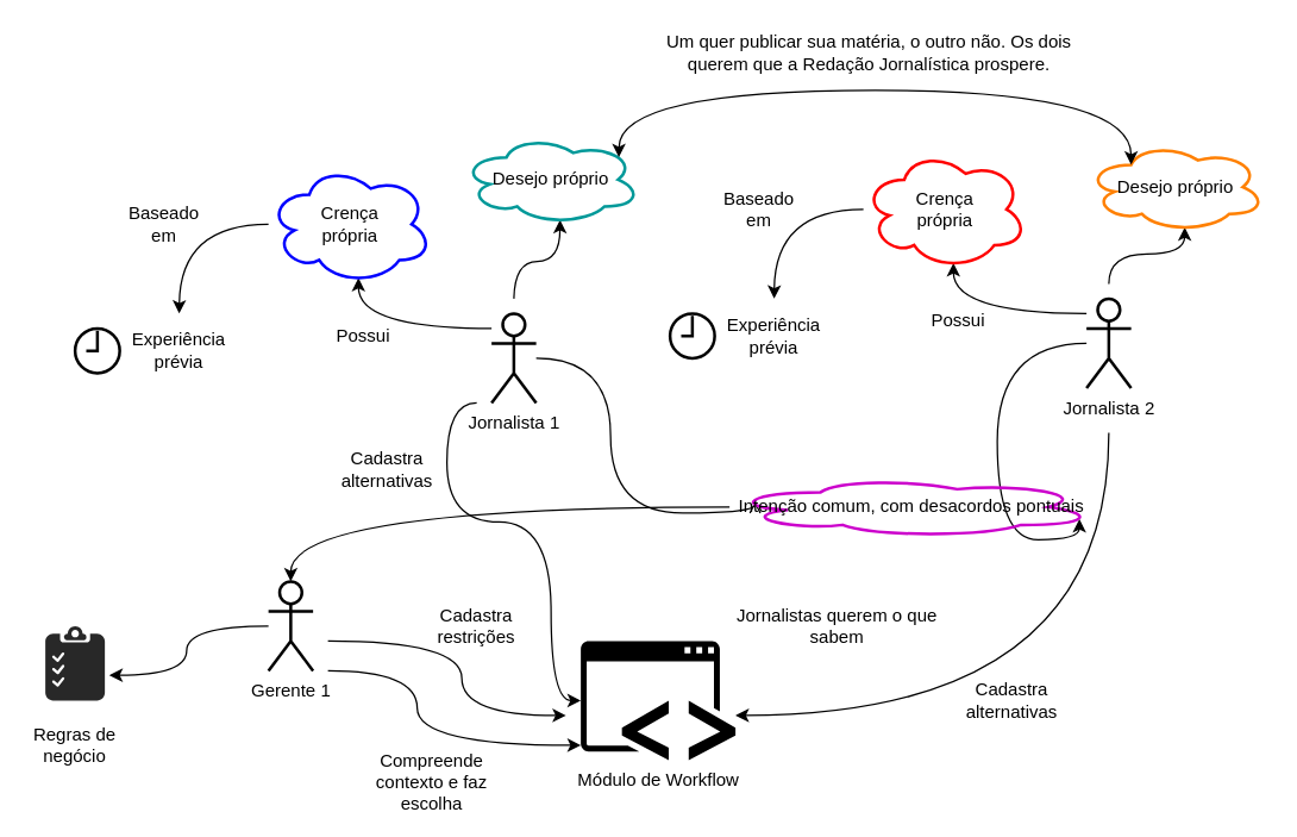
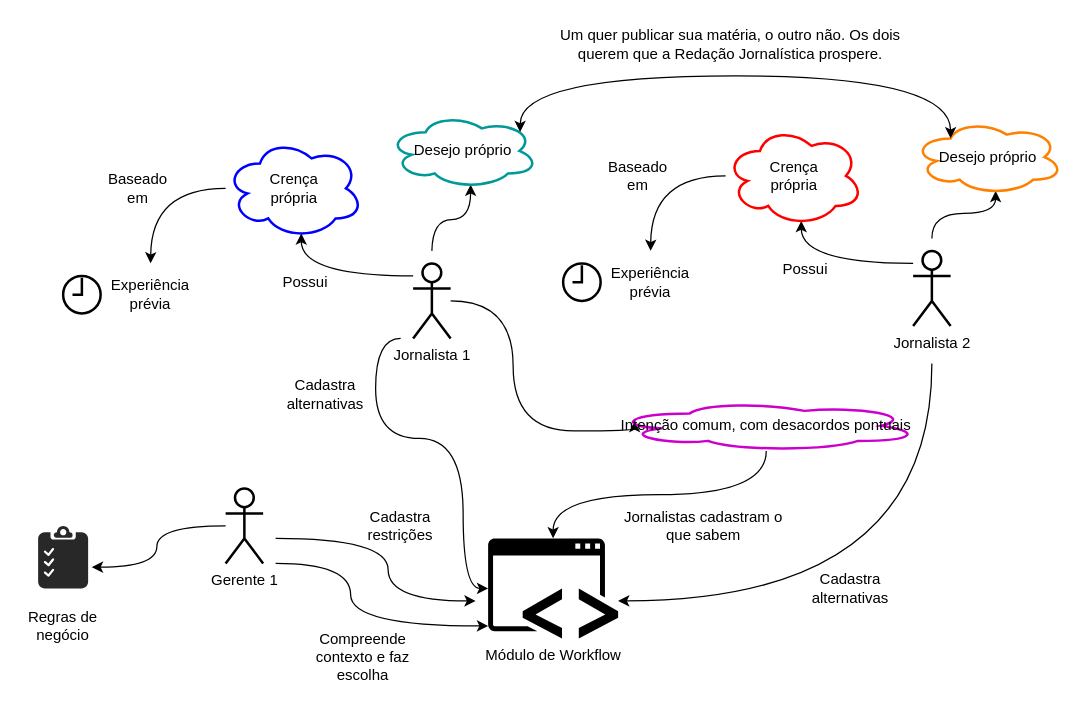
  <mxCell id="0" />
  <mxCell id="1" parent="0" />
  <mxCell id="2" value="Módulo de Workflow" style="sketch=0;pointerEvents=1;shadow=0;dashed=0;html=1;strokeColor=none;fillColor=#000000;labelPosition=center;verticalLabelPosition=bottom;verticalAlign=top;outlineConnect=0;align=center;shape=mxgraph.office.concepts.application_hybrid;" vertex="1" parent="1"><mxGeometry x="390" y="430" width="104" height="80" as="geometry" /></mxCell>
  <mxCell id="3" style="edgeStyle=orthogonalEdgeStyle;curved=1;rounded=0;orthogonalLoop=1;jettySize=auto;html=1;entryX=1.075;entryY=0.66;entryDx=0;entryDy=0;entryPerimeter=0;" edge="1" parent="1" source="5" target="8"><mxGeometry relative="1" as="geometry" /></mxCell>
  <mxCell id="4" style="edgeStyle=orthogonalEdgeStyle;curved=1;rounded=0;orthogonalLoop=1;jettySize=auto;html=1;" edge="1" parent="1" target="2"><mxGeometry relative="1" as="geometry"><mxPoint x="220" y="450" as="sourcePoint" /><Array as="points"><mxPoint x="280" y="450" /><mxPoint x="280" y="500" /></Array></mxGeometry></mxCell>
  <mxCell id="5" value="Gerente 1" style="shape=umlActor;verticalLabelPosition=bottom;verticalAlign=top;html=1;outlineConnect=0;strokeWidth=2;" vertex="1" parent="1"><mxGeometry x="180" y="390" width="30" height="60" as="geometry" /></mxCell>
  <mxCell id="6" value="" style="endArrow=classic;html=1;rounded=0;edgeStyle=orthogonalEdgeStyle;curved=1;" edge="1" parent="1"><mxGeometry width="50" height="50" relative="1" as="geometry"><mxPoint x="220" y="430" as="sourcePoint" /><mxPoint x="380" y="480" as="targetPoint" /><Array as="points"><mxPoint x="310" y="430" /><mxPoint x="310" y="480" /></Array></mxGeometry></mxCell>
  <mxCell id="7" value="Cadastra restrições" style="text;html=1;strokeColor=none;fillColor=none;align=center;verticalAlign=middle;whiteSpace=wrap;rounded=0;" vertex="1" parent="1"><mxGeometry x="290" y="405" width="60" height="30" as="geometry" /></mxCell>
  <mxCell id="8" value="" style="verticalLabelPosition=bottom;sketch=0;html=1;fillColor=#282828;strokeColor=none;verticalAlign=top;pointerEvents=1;align=center;shape=mxgraph.cisco_safe.business_icons.icon9;" vertex="1" parent="1"><mxGeometry x="30" y="420" width="40" height="50" as="geometry" /></mxCell>
  <mxCell id="9" value="Regras de negócio" style="text;html=1;strokeColor=none;fillColor=none;align=center;verticalAlign=middle;whiteSpace=wrap;rounded=0;" vertex="1" parent="1"><mxGeometry x="20" y="485" width="60" height="30" as="geometry" /></mxCell>
  <mxCell id="10" style="edgeStyle=orthogonalEdgeStyle;curved=1;rounded=0;orthogonalLoop=1;jettySize=auto;html=1;entryX=0.55;entryY=0.95;entryDx=0;entryDy=0;entryPerimeter=0;" edge="1" parent="1" source="14" target="16"><mxGeometry relative="1" as="geometry"><Array as="points"><mxPoint x="241" y="220" /></Array></mxGeometry></mxCell>
- <mxCell id="11" style="edgeStyle=orthogonalEdgeStyle;curved=1;rounded=0;orthogonalLoop=1;jettySize=auto;html=1;entryX=0.07;entryY=0.4;entryDx=0;entryDy=0;entryPerimeter=0;endArrow=open;" edge="1" parent="1" source="14" target="33"><mxGeometry relative="1" as="geometry"><Array as="points"><mxPoint x="410" y="240" /><mxPoint x="410" y="344" /></Array></mxGeometry></mxCell>
+ <mxCell id="11" style="edgeStyle=orthogonalEdgeStyle;curved=1;rounded=0;orthogonalLoop=1;jettySize=auto;html=1;entryX=0.07;entryY=0.4;entryDx=0;entryDy=0;entryPerimeter=0;" edge="1" parent="1" source="14" target="33"><mxGeometry relative="1" as="geometry"><Array as="points"><mxPoint x="410" y="240" /><mxPoint x="410" y="344" /></Array></mxGeometry></mxCell>
  <mxCell id="12" style="edgeStyle=orthogonalEdgeStyle;curved=1;rounded=0;orthogonalLoop=1;jettySize=auto;html=1;entryX=0.55;entryY=0.95;entryDx=0;entryDy=0;entryPerimeter=0;" edge="1" parent="1" target="35"><mxGeometry relative="1" as="geometry"><mxPoint x="345" y="200" as="sourcePoint" /></mxGeometry></mxCell>
  <mxCell id="13" style="edgeStyle=orthogonalEdgeStyle;curved=1;rounded=0;orthogonalLoop=1;jettySize=auto;html=1;" edge="1" parent="1" target="2"><mxGeometry relative="1" as="geometry"><mxPoint x="320" y="270" as="sourcePoint" /><Array as="points"><mxPoint x="300" y="270" /><mxPoint x="300" y="350" /><mxPoint x="370" y="350" /><mxPoint x="370" y="470" /></Array></mxGeometry></mxCell>
  <mxCell id="14" value="Jornalista 1" style="shape=umlActor;verticalLabelPosition=bottom;verticalAlign=top;html=1;outlineConnect=0;strokeWidth=2;" vertex="1" parent="1"><mxGeometry x="330" y="210" width="30" height="60" as="geometry" /></mxCell>
  <mxCell id="15" style="edgeStyle=orthogonalEdgeStyle;curved=1;rounded=0;orthogonalLoop=1;jettySize=auto;html=1;" edge="1" parent="1" source="16"><mxGeometry relative="1" as="geometry"><mxPoint x="120" y="210" as="targetPoint" /></mxGeometry></mxCell>
  <mxCell id="16" value="Crença &lt;br&gt;própria" style="ellipse;shape=cloud;whiteSpace=wrap;html=1;fillColor=none;strokeColor=#0000FF;strokeWidth=2;" vertex="1" parent="1"><mxGeometry x="180" width="110" height="80" as="geometry" y="110" /></mxCell>
  <mxCell id="17" value="Possui" style="text;html=1;strokeColor=none;fillColor=none;align=center;verticalAlign=middle;whiteSpace=wrap;rounded=0;" vertex="1" parent="1"><mxGeometry x="214" y="210" width="60" height="30" as="geometry" /></mxCell>
  <mxCell id="18" value="Baseado em" style="text;html=1;strokeColor=none;fillColor=none;align=center;verticalAlign=middle;whiteSpace=wrap;rounded=0;" vertex="1" parent="1"><mxGeometry x="80" y="135" width="60" height="30" as="geometry" /></mxCell>
  <mxCell id="19" value="" style="html=1;verticalLabelPosition=bottom;align=center;labelBackgroundColor=#ffffff;verticalAlign=top;strokeWidth=2;strokeColor=#000000;shadow=0;dashed=0;shape=mxgraph.ios7.icons.clock;fillColor=none;" vertex="1" parent="1"><mxGeometry x="50" y="220" width="30" height="30" as="geometry" /></mxCell>
  <mxCell id="20" value="Experiência prévia" style="text;html=1;strokeColor=none;fillColor=none;align=center;verticalAlign=middle;whiteSpace=wrap;rounded=0;" vertex="1" parent="1"><mxGeometry x="90" y="220" width="60" height="30" as="geometry" /></mxCell>
  <mxCell id="21" style="edgeStyle=orthogonalEdgeStyle;curved=1;rounded=0;orthogonalLoop=1;jettySize=auto;html=1;entryX=0.55;entryY=0.95;entryDx=0;entryDy=0;entryPerimeter=0;" edge="1" parent="1" source="25" target="27"><mxGeometry relative="1" as="geometry"><Array as="points"><mxPoint x="641" y="210" /></Array></mxGeometry></mxCell>
- <mxCell id="22" style="edgeStyle=orthogonalEdgeStyle;curved=1;rounded=0;orthogonalLoop=1;jettySize=auto;html=1;entryX=0.96;entryY=0.7;entryDx=0;entryDy=0;entryPerimeter=0;" edge="1" parent="1" source="25" target="33"><mxGeometry relative="1" as="geometry"><Array as="points"><mxPoint x="670" y="230" /><mxPoint x="670" y="362" /></Array></mxGeometry></mxCell>
  <mxCell id="23" style="edgeStyle=orthogonalEdgeStyle;curved=1;rounded=0;orthogonalLoop=1;jettySize=auto;html=1;entryX=0.55;entryY=0.95;entryDx=0;entryDy=0;entryPerimeter=0;" edge="1" parent="1" target="36"><mxGeometry relative="1" as="geometry"><mxPoint x="745" y="190" as="sourcePoint" /><Array as="points"><mxPoint x="745" y="170" /><mxPoint x="796" y="170" /></Array></mxGeometry></mxCell>
  <mxCell id="24" style="edgeStyle=orthogonalEdgeStyle;curved=1;rounded=0;orthogonalLoop=1;jettySize=auto;html=1;" edge="1" parent="1" target="2"><mxGeometry relative="1" as="geometry"><mxPoint x="745" y="290" as="sourcePoint" /><Array as="points"><mxPoint x="745" y="480" /></Array></mxGeometry></mxCell>
  <mxCell id="25" value="Jornalista 2&lt;br&gt;" style="shape=umlActor;verticalLabelPosition=bottom;verticalAlign=top;html=1;outlineConnect=0;strokeWidth=2;" vertex="1" parent="1"><mxGeometry x="730" y="200" width="30" height="60" as="geometry" /></mxCell>
  <mxCell id="26" style="edgeStyle=orthogonalEdgeStyle;curved=1;rounded=0;orthogonalLoop=1;jettySize=auto;html=1;" edge="1" parent="1" source="27"><mxGeometry relative="1" as="geometry"><mxPoint x="520" y="200" as="targetPoint" /></mxGeometry></mxCell>
  <mxCell id="27" value="Crença &lt;br&gt;própria" style="ellipse;shape=cloud;whiteSpace=wrap;html=1;fillColor=none;strokeColor=#FF0000;strokeWidth=2;" vertex="1" parent="1"><mxGeometry x="580" y="100" width="110" height="80" as="geometry" /></mxCell>
  <mxCell id="28" value="Possui" style="text;html=1;strokeColor=none;fillColor=none;align=center;verticalAlign=middle;whiteSpace=wrap;rounded=0;" vertex="1" parent="1"><mxGeometry x="614" y="200" width="60" height="30" as="geometry" /></mxCell>
  <mxCell id="29" value="Baseado em" style="text;html=1;strokeColor=none;fillColor=none;align=center;verticalAlign=middle;whiteSpace=wrap;rounded=0;" vertex="1" parent="1"><mxGeometry x="480" y="125" width="60" height="30" as="geometry" /></mxCell>
  <mxCell id="30" value="" style="html=1;verticalLabelPosition=bottom;align=center;labelBackgroundColor=#ffffff;verticalAlign=top;strokeWidth=2;strokeColor=#000000;shadow=0;dashed=0;shape=mxgraph.ios7.icons.clock;fillColor=none;" vertex="1" parent="1"><mxGeometry x="450" y="210" width="30" height="30" as="geometry" /></mxCell>
  <mxCell id="31" value="Experiência prévia" style="text;html=1;strokeColor=none;fillColor=none;align=center;verticalAlign=middle;whiteSpace=wrap;rounded=0;" vertex="1" parent="1"><mxGeometry x="490" y="210" width="60" height="30" as="geometry" /></mxCell>
- <mxCell id="32" style="edgeStyle=orthogonalEdgeStyle;curved=1;rounded=0;orthogonalLoop=1;jettySize=auto;html=1;" edge="1" parent="1" source="33" target="5"><mxGeometry relative="1" as="geometry" /></mxCell>
+ <mxCell id="32" style="edgeStyle=orthogonalEdgeStyle;curved=1;rounded=0;orthogonalLoop=1;jettySize=auto;html=1;" edge="1" parent="1" source="33" target="2"><mxGeometry relative="1" as="geometry" /></mxCell>
  <mxCell id="33" value="Intenção comum, com desacordos pontuais" style="ellipse;shape=cloud;whiteSpace=wrap;html=1;fillColor=none;strokeColor=#CC00CC;strokeWidth=2;" vertex="1" parent="1"><mxGeometry x="490" y="320" width="245" height="40" as="geometry" /></mxCell>
- <mxCell id="34" value="Jornalistas querem o que sabem" style="text;html=1;strokeColor=none;fillColor=none;align=center;verticalAlign=middle;whiteSpace=wrap;rounded=0;" vertex="1" parent="1"><mxGeometry x="490" y="405" width="145" height="30" as="geometry" /></mxCell>
+ <mxCell id="34" value="Jornalistas cadastram o que sabem" style="text;html=1;strokeColor=none;fillColor=none;align=center;verticalAlign=middle;whiteSpace=wrap;rounded=0;" vertex="1" parent="1"><mxGeometry x="490" y="405" width="145" height="30" as="geometry" /></mxCell>
  <mxCell id="35" value="Desejo próprio" style="ellipse;shape=cloud;whiteSpace=wrap;html=1;fillColor=none;strokeColor=#009999;strokeWidth=2;" vertex="1" parent="1"><mxGeometry x="310" y="90" width="120" height="60" as="geometry" /></mxCell>
  <mxCell id="36" value="Desejo próprio" style="ellipse;shape=cloud;whiteSpace=wrap;html=1;fillColor=none;strokeColor=#FF8000;strokeWidth=2;" vertex="1" parent="1"><mxGeometry x="730" y="95" width="120" height="60" as="geometry" /></mxCell>
  <mxCell id="37" value="" style="endArrow=classic;startArrow=classic;html=1;rounded=0;curved=1;exitX=0.88;exitY=0.25;exitDx=0;exitDy=0;exitPerimeter=0;entryX=0.25;entryY=0.25;entryDx=0;entryDy=0;entryPerimeter=0;edgeStyle=orthogonalEdgeStyle;" edge="1" parent="1" source="35" target="36"><mxGeometry width="50" height="50" relative="1" as="geometry"><mxPoint x="480" y="70" as="sourcePoint" /><mxPoint x="530" y="20" as="targetPoint" /><Array as="points"><mxPoint x="416" y="60" /><mxPoint x="760" y="60" /></Array></mxGeometry></mxCell>
  <mxCell id="38" value="Um quer publicar sua matéria, o outro não. Os dois querem que a Redação Jornalística prospere." style="text;html=1;strokeColor=none;fillColor=none;align=center;verticalAlign=middle;whiteSpace=wrap;rounded=0;" vertex="1" parent="1"><mxGeometry x="430" y="20" width="307.5" height="30" as="geometry" /></mxCell>
  <mxCell id="39" value="Cadastra alternativas" style="text;html=1;strokeColor=none;fillColor=none;align=center;verticalAlign=middle;whiteSpace=wrap;rounded=0;" vertex="1" parent="1"><mxGeometry x="230" y="300" width="60" height="30" as="geometry" /></mxCell>
  <mxCell id="40" value="Cadastra alternativas" style="text;html=1;strokeColor=none;fillColor=none;align=center;verticalAlign=middle;whiteSpace=wrap;rounded=0;" vertex="1" parent="1"><mxGeometry x="650" y="455" width="60" height="30" as="geometry" /></mxCell>
  <mxCell id="41" value="Compreende contexto e faz escolha" style="text;html=1;strokeColor=none;fillColor=none;align=center;verticalAlign=middle;whiteSpace=wrap;rounded=0;" vertex="1" parent="1"><mxGeometry x="240" y="510" width="100" height="30" as="geometry" /></mxCell>
